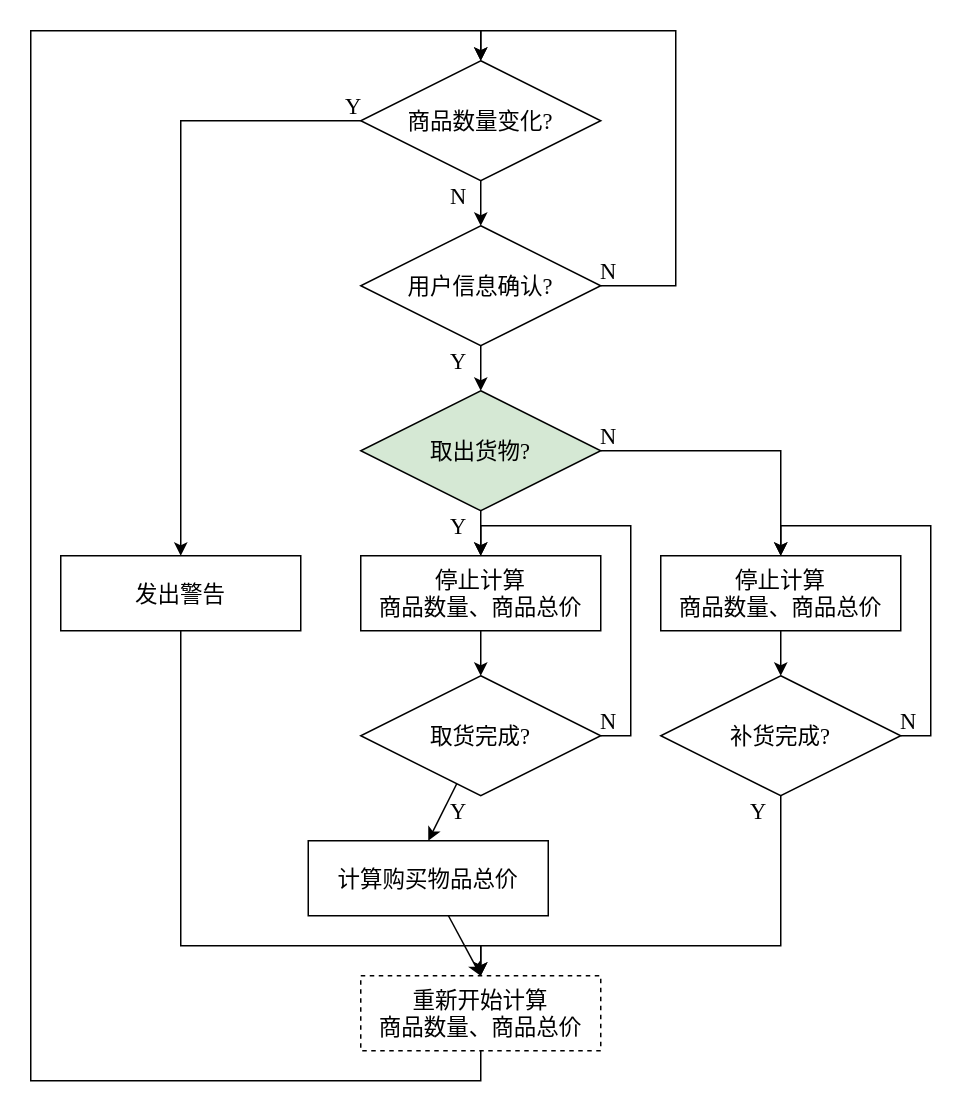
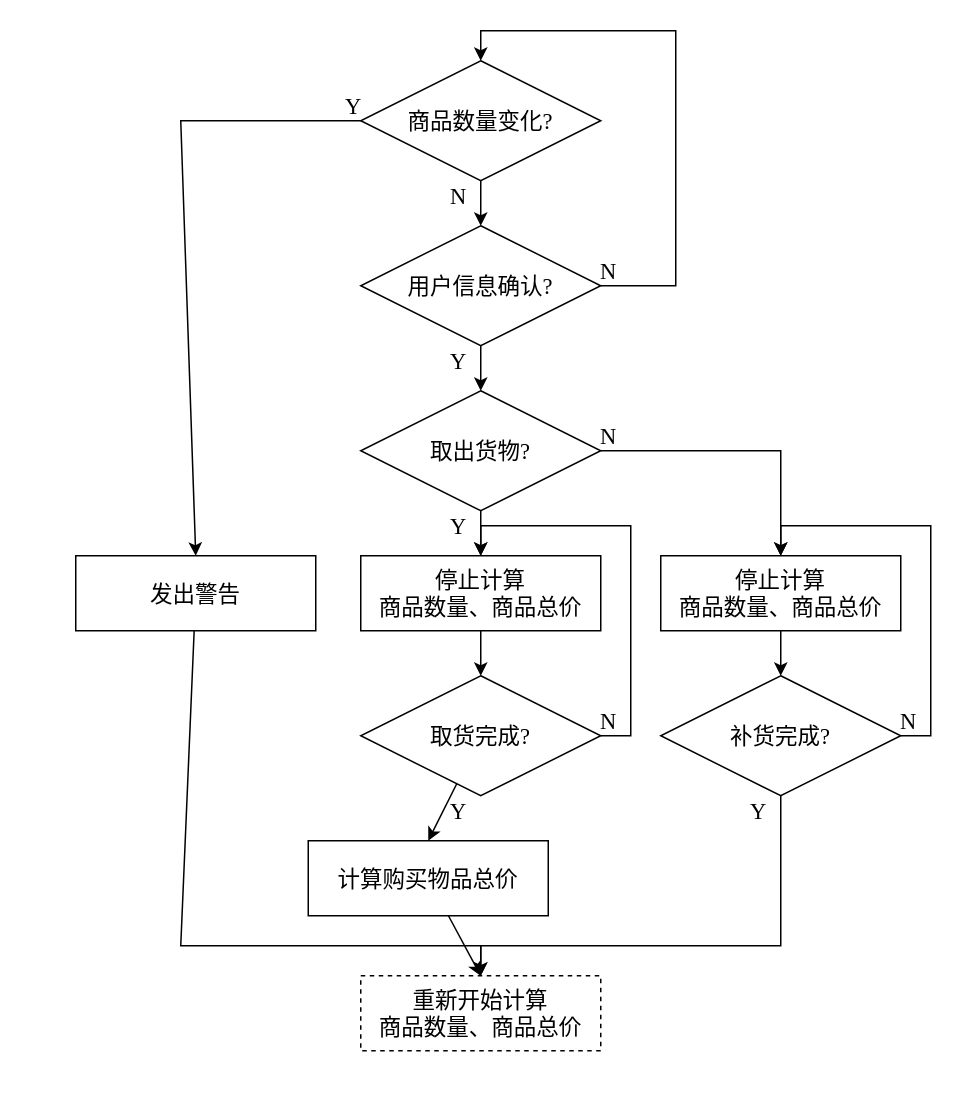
  <mxCell id="0" />
  <mxCell id="1" parent="0" />
  <mxCell id="2" style="edgeStyle=none;html=1;entryX=0.5;entryY=0;entryDx=0;entryDy=0;fontFamily=宋体;fontSource=https%3A%2F%2Ffonts.googleapis.com%2Fcss%3Ffamily%3D%25E5%25AE%258B%25E4%25BD%2593;fontSize=15;" edge="1" parent="1" source="4" target="8"><mxGeometry relative="1" as="geometry" /></mxCell>
  <mxCell id="3" style="edgeStyle=none;rounded=0;html=1;entryX=0.5;entryY=0;entryDx=0;entryDy=0;fontFamily=宋体;fontSource=https%3A%2F%2Ffonts.googleapis.com%2Fcss%3Ffamily%3D%25E5%25AE%258B%25E4%25BD%2593;fontSize=15;exitX=0;exitY=0.5;exitDx=0;exitDy=0;" edge="1" parent="1" source="4" target="26"><mxGeometry relative="1" as="geometry"><Array as="points"><mxPoint x="120" y="80" /></Array></mxGeometry></mxCell>
  <mxCell id="4" value="&lt;font style=&quot;font-size: 15px&quot; face=&quot;宋体&quot; data-font-src=&quot;https://fonts.googleapis.com/css?family=%E5%AE%8B%E4%BD%93&quot;&gt;商品数量变化?&lt;/font&gt;" style="rhombus;whiteSpace=wrap;html=1;" vertex="1" parent="1"><mxGeometry x="240" y="40" width="160" height="80" as="geometry" /></mxCell>
  <mxCell id="5" style="edgeStyle=none;html=1;entryX=0.5;entryY=0;entryDx=0;entryDy=0;fontFamily=宋体;fontSource=https%3A%2F%2Ffonts.googleapis.com%2Fcss%3Ffamily%3D%25E5%25AE%258B%25E4%25BD%2593;fontSize=15;" edge="1" parent="1" source="8" target="10"><mxGeometry relative="1" as="geometry" /></mxCell>
  <mxCell id="6" style="edgeStyle=none;html=1;entryX=0.5;entryY=0;entryDx=0;entryDy=0;fontFamily=宋体;fontSource=https%3A%2F%2Ffonts.googleapis.com%2Fcss%3Ffamily%3D%25E5%25AE%258B%25E4%25BD%2593;fontSize=15;rounded=0;exitX=1;exitY=0.5;exitDx=0;exitDy=0;" edge="1" parent="1" source="10" target="22"><mxGeometry relative="1" as="geometry"><Array as="points"><mxPoint x="520" y="300" /></Array></mxGeometry></mxCell>
  <mxCell id="7" style="edgeStyle=none;rounded=0;html=1;entryX=0.5;entryY=0;entryDx=0;entryDy=0;fontFamily=Times New Roman;fontSize=15;" edge="1" parent="1" source="8" target="4"><mxGeometry relative="1" as="geometry"><Array as="points"><mxPoint x="450" y="190" /><mxPoint x="450" y="20" /><mxPoint x="320" y="20" /></Array></mxGeometry></mxCell>
  <mxCell id="8" value="&lt;font style=&quot;font-size: 15px&quot; face=&quot;宋体&quot; data-font-src=&quot;https://fonts.googleapis.com/css?family=%E5%AE%8B%E4%BD%93&quot;&gt;用户信息确认?&lt;/font&gt;" style="rhombus;whiteSpace=wrap;html=1;" vertex="1" parent="1"><mxGeometry x="240" y="150" width="160" height="80" as="geometry" /></mxCell>
  <mxCell id="9" style="edgeStyle=none;html=1;entryX=0.5;entryY=0;entryDx=0;entryDy=0;fontFamily=宋体;fontSource=https%3A%2F%2Ffonts.googleapis.com%2Fcss%3Ffamily%3D%25E5%25AE%258B%25E4%25BD%2593;fontSize=15;" edge="1" parent="1" source="10" target="15"><mxGeometry relative="1" as="geometry" /></mxCell>
- <mxCell id="10" value="&lt;font style=&quot;font-size: 15px&quot; face=&quot;宋体&quot; data-font-src=&quot;https://fonts.googleapis.com/css?family=%E5%AE%8B%E4%BD%93&quot;&gt;取出货物?&lt;/font&gt;" style="rhombus;whiteSpace=wrap;html=1;fillColor=#d5e8d4;" vertex="1" parent="1"><mxGeometry x="240" y="260" width="160" height="80" as="geometry" /></mxCell>
+ <mxCell id="10" value="&lt;font style=&quot;font-size: 15px&quot; face=&quot;宋体&quot; data-font-src=&quot;https://fonts.googleapis.com/css?family=%E5%AE%8B%E4%BD%93&quot;&gt;取出货物?&lt;/font&gt;" style="rhombus;whiteSpace=wrap;html=1;" vertex="1" parent="1"><mxGeometry x="240" y="260" width="160" height="80" as="geometry" /></mxCell>
  <mxCell id="11" style="edgeStyle=none;rounded=0;html=1;entryX=0.5;entryY=0;entryDx=0;entryDy=0;fontFamily=宋体;fontSource=https%3A%2F%2Ffonts.googleapis.com%2Fcss%3Ffamily%3D%25E5%25AE%258B%25E4%25BD%2593;fontSize=15;" edge="1" parent="1" source="13" target="17"><mxGeometry relative="1" as="geometry" /></mxCell>
  <mxCell id="12" style="edgeStyle=none;rounded=0;html=1;entryX=0.5;entryY=0;entryDx=0;entryDy=0;fontFamily=宋体;fontSource=https%3A%2F%2Ffonts.googleapis.com%2Fcss%3Ffamily%3D%25E5%25AE%258B%25E4%25BD%2593;fontSize=15;" edge="1" parent="1" source="13" target="15"><mxGeometry relative="1" as="geometry"><Array as="points"><mxPoint x="420" y="490" /><mxPoint x="420" y="350" /><mxPoint x="320" y="350" /></Array></mxGeometry></mxCell>
  <mxCell id="13" value="&lt;font style=&quot;font-size: 15px&quot; face=&quot;宋体&quot; data-font-src=&quot;https://fonts.googleapis.com/css?family=%E5%AE%8B%E4%BD%93&quot;&gt;取货完成?&lt;/font&gt;" style="rhombus;whiteSpace=wrap;html=1;" vertex="1" parent="1"><mxGeometry x="240" y="450" width="160" height="80" as="geometry" /></mxCell>
  <mxCell id="14" style="edgeStyle=none;rounded=0;html=1;entryX=0.5;entryY=0;entryDx=0;entryDy=0;fontFamily=宋体;fontSource=https%3A%2F%2Ffonts.googleapis.com%2Fcss%3Ffamily%3D%25E5%25AE%258B%25E4%25BD%2593;fontSize=15;" edge="1" parent="1" source="15" target="13"><mxGeometry relative="1" as="geometry" /></mxCell>
  <mxCell id="15" value="&lt;span&gt;停止计算&lt;br&gt;商品数量、商品总价&lt;/span&gt;" style="rounded=0;whiteSpace=wrap;html=1;fontFamily=宋体;fontSource=https%3A%2F%2Ffonts.googleapis.com%2Fcss%3Ffamily%3D%25E5%25AE%258B%25E4%25BD%2593;fontSize=15;" vertex="1" parent="1"><mxGeometry x="240" y="370" width="160" height="50" as="geometry" /></mxCell>
  <mxCell id="16" style="edgeStyle=none;rounded=0;html=1;entryX=0.5;entryY=0;entryDx=0;entryDy=0;fontFamily=宋体;fontSource=https%3A%2F%2Ffonts.googleapis.com%2Fcss%3Ffamily%3D%25E5%25AE%258B%25E4%25BD%2593;fontSize=15;" edge="1" parent="1" source="17" target="24"><mxGeometry relative="1" as="geometry" /></mxCell>
  <mxCell id="17" value="计算购买物品总价" style="rounded=0;whiteSpace=wrap;html=1;fontFamily=宋体;fontSource=https%3A%2F%2Ffonts.googleapis.com%2Fcss%3Ffamily%3D%25E5%25AE%258B%25E4%25BD%2593;fontSize=15;" vertex="1" parent="1"><mxGeometry x="205" y="560" width="160" height="50" as="geometry" /></mxCell>
  <mxCell id="18" style="edgeStyle=none;rounded=0;html=1;entryX=0.5;entryY=0;entryDx=0;entryDy=0;fontFamily=宋体;fontSource=https%3A%2F%2Ffonts.googleapis.com%2Fcss%3Ffamily%3D%25E5%25AE%258B%25E4%25BD%2593;fontSize=15;" edge="1" parent="1" source="20" target="24"><mxGeometry relative="1" as="geometry"><Array as="points"><mxPoint x="520" y="630" /><mxPoint x="320" y="630" /></Array></mxGeometry></mxCell>
  <mxCell id="19" style="edgeStyle=none;rounded=0;html=1;entryX=0.5;entryY=0;entryDx=0;entryDy=0;fontFamily=宋体;fontSource=https%3A%2F%2Ffonts.googleapis.com%2Fcss%3Ffamily%3D%25E5%25AE%258B%25E4%25BD%2593;fontSize=15;" edge="1" parent="1" source="20" target="22"><mxGeometry relative="1" as="geometry"><Array as="points"><mxPoint x="620" y="490" /><mxPoint x="620" y="395" /><mxPoint x="620" y="350" /><mxPoint x="520" y="350" /></Array></mxGeometry></mxCell>
  <mxCell id="20" value="&lt;font style=&quot;font-size: 15px&quot; face=&quot;宋体&quot; data-font-src=&quot;https://fonts.googleapis.com/css?family=%E5%AE%8B%E4%BD%93&quot;&gt;补货完成?&lt;/font&gt;" style="rhombus;whiteSpace=wrap;html=1;" vertex="1" parent="1"><mxGeometry x="440" y="450" width="160" height="80" as="geometry" /></mxCell>
  <mxCell id="21" style="edgeStyle=none;rounded=0;html=1;entryX=0.5;entryY=0;entryDx=0;entryDy=0;fontFamily=宋体;fontSource=https%3A%2F%2Ffonts.googleapis.com%2Fcss%3Ffamily%3D%25E5%25AE%258B%25E4%25BD%2593;fontSize=15;" edge="1" parent="1" source="22" target="20"><mxGeometry relative="1" as="geometry" /></mxCell>
  <mxCell id="22" value="&lt;span&gt;停止计算&lt;br&gt;商品数量、商品总价&lt;/span&gt;" style="rounded=0;whiteSpace=wrap;html=1;fontFamily=宋体;fontSource=https%3A%2F%2Ffonts.googleapis.com%2Fcss%3Ffamily%3D%25E5%25AE%258B%25E4%25BD%2593;fontSize=15;" vertex="1" parent="1"><mxGeometry x="440" y="370" width="160" height="50" as="geometry" /></mxCell>
- <mxCell id="23" style="edgeStyle=none;rounded=0;html=1;entryX=0.5;entryY=0;entryDx=0;entryDy=0;fontFamily=宋体;fontSource=https%3A%2F%2Ffonts.googleapis.com%2Fcss%3Ffamily%3D%25E5%25AE%258B%25E4%25BD%2593;fontSize=15;" edge="1" parent="1" source="24" target="4"><mxGeometry relative="1" as="geometry"><Array as="points"><mxPoint x="320" y="720" /><mxPoint x="20" y="720" /><mxPoint x="20" y="390" /><mxPoint x="20" y="20" /><mxPoint x="320" y="20" /></Array></mxGeometry></mxCell>
  <mxCell id="24" value="&lt;span&gt;重新开始计算&lt;br&gt;商品数量、商品总价&lt;/span&gt;" style="rounded=0;whiteSpace=wrap;html=1;fontFamily=宋体;fontSource=https%3A%2F%2Ffonts.googleapis.com%2Fcss%3Ffamily%3D%25E5%25AE%258B%25E4%25BD%2593;fontSize=15;dashed=1;" vertex="1" parent="1"><mxGeometry x="240" y="650" width="160" height="50" as="geometry" /></mxCell>
  <mxCell id="25" style="edgeStyle=none;rounded=0;html=1;entryX=0.5;entryY=0;entryDx=0;entryDy=0;fontFamily=宋体;fontSource=https%3A%2F%2Ffonts.googleapis.com%2Fcss%3Ffamily%3D%25E5%25AE%258B%25E4%25BD%2593;fontSize=15;" edge="1" parent="1" source="26" target="24"><mxGeometry relative="1" as="geometry"><Array as="points"><mxPoint x="120" y="630" /><mxPoint x="320" y="630" /></Array></mxGeometry></mxCell>
- <mxCell id="26" value="发出警告" style="rounded=0;whiteSpace=wrap;html=1;fontFamily=宋体;fontSource=https%3A%2F%2Ffonts.googleapis.com%2Fcss%3Ffamily%3D%25E5%25AE%258B%25E4%25BD%2593;fontSize=15;" vertex="1" parent="1"><mxGeometry x="40" y="370" width="160" height="50" as="geometry" /></mxCell>
+ <mxCell id="26" value="发出警告" style="rounded=0;whiteSpace=wrap;html=1;fontFamily=宋体;fontSource=https%3A%2F%2Ffonts.googleapis.com%2Fcss%3Ffamily%3D%25E5%25AE%258B%25E4%25BD%2593;fontSize=15;" vertex="1" parent="1"><mxGeometry x="50" y="370" width="160" height="50" as="geometry" /></mxCell>
  <mxCell id="27" value="&lt;font face=&quot;Times New Roman&quot;&gt;Y&lt;/font&gt;" style="text;html=1;align=center;verticalAlign=middle;resizable=0;points=[];autosize=1;strokeColor=none;fillColor=none;fontSize=15;fontFamily=宋体;" vertex="1" parent="1"><mxGeometry x="220" y="60" width="30" height="20" as="geometry" /></mxCell>
  <mxCell id="28" value="&lt;font face=&quot;Times New Roman&quot;&gt;N&lt;/font&gt;" style="text;html=1;align=center;verticalAlign=middle;resizable=0;points=[];autosize=1;strokeColor=none;fillColor=none;fontSize=15;fontFamily=宋体;" vertex="1" parent="1"><mxGeometry x="390" y="170" width="30" height="20" as="geometry" /></mxCell>
  <mxCell id="29" value="&lt;font face=&quot;Times New Roman&quot;&gt;Y&lt;/font&gt;" style="text;html=1;align=center;verticalAlign=middle;resizable=0;points=[];autosize=1;strokeColor=none;fillColor=none;fontSize=15;fontFamily=宋体;" vertex="1" parent="1"><mxGeometry x="290" y="230" width="30" height="20" as="geometry" /></mxCell>
  <mxCell id="30" value="&lt;font face=&quot;Times New Roman&quot;&gt;Y&lt;/font&gt;" style="text;html=1;align=center;verticalAlign=middle;resizable=0;points=[];autosize=1;strokeColor=none;fillColor=none;fontSize=15;fontFamily=宋体;" vertex="1" parent="1"><mxGeometry x="290" y="340" width="30" height="20" as="geometry" /></mxCell>
  <mxCell id="31" value="&lt;font face=&quot;Times New Roman&quot;&gt;Y&lt;/font&gt;" style="text;html=1;align=center;verticalAlign=middle;resizable=0;points=[];autosize=1;strokeColor=none;fillColor=none;fontSize=15;fontFamily=宋体;" vertex="1" parent="1"><mxGeometry x="290" y="530" width="30" height="20" as="geometry" /></mxCell>
  <mxCell id="32" value="&lt;font face=&quot;Times New Roman&quot;&gt;Y&lt;/font&gt;" style="text;html=1;align=center;verticalAlign=middle;resizable=0;points=[];autosize=1;strokeColor=none;fillColor=none;fontSize=15;fontFamily=宋体;" vertex="1" parent="1"><mxGeometry x="490" y="530" width="30" height="20" as="geometry" /></mxCell>
  <mxCell id="33" value="&lt;font face=&quot;Times New Roman&quot;&gt;N&lt;/font&gt;" style="text;html=1;align=center;verticalAlign=middle;resizable=0;points=[];autosize=1;strokeColor=none;fillColor=none;fontSize=15;fontFamily=宋体;" vertex="1" parent="1"><mxGeometry x="290" y="120" width="30" height="20" as="geometry" /></mxCell>
  <mxCell id="34" value="&lt;font face=&quot;Times New Roman&quot;&gt;N&lt;/font&gt;" style="text;html=1;align=center;verticalAlign=middle;resizable=0;points=[];autosize=1;strokeColor=none;fillColor=none;fontSize=15;fontFamily=宋体;" vertex="1" parent="1"><mxGeometry x="390" y="280" width="30" height="20" as="geometry" /></mxCell>
  <mxCell id="35" value="&lt;font face=&quot;Times New Roman&quot;&gt;N&lt;/font&gt;" style="text;html=1;align=center;verticalAlign=middle;resizable=0;points=[];autosize=1;strokeColor=none;fillColor=none;fontSize=15;fontFamily=宋体;" vertex="1" parent="1"><mxGeometry x="390" y="470" width="30" height="20" as="geometry" /></mxCell>
  <mxCell id="36" value="&lt;font face=&quot;Times New Roman&quot;&gt;N&lt;/font&gt;" style="text;html=1;align=center;verticalAlign=middle;resizable=0;points=[];autosize=1;strokeColor=none;fillColor=none;fontSize=15;fontFamily=宋体;" vertex="1" parent="1"><mxGeometry x="590" y="470" width="30" height="20" as="geometry" /></mxCell>
